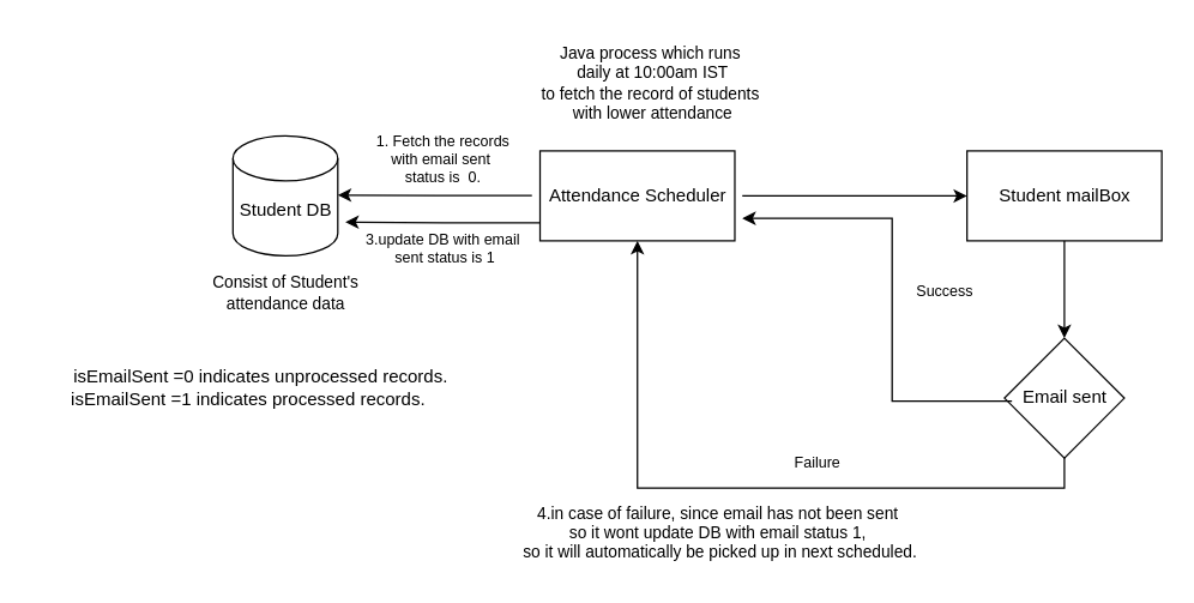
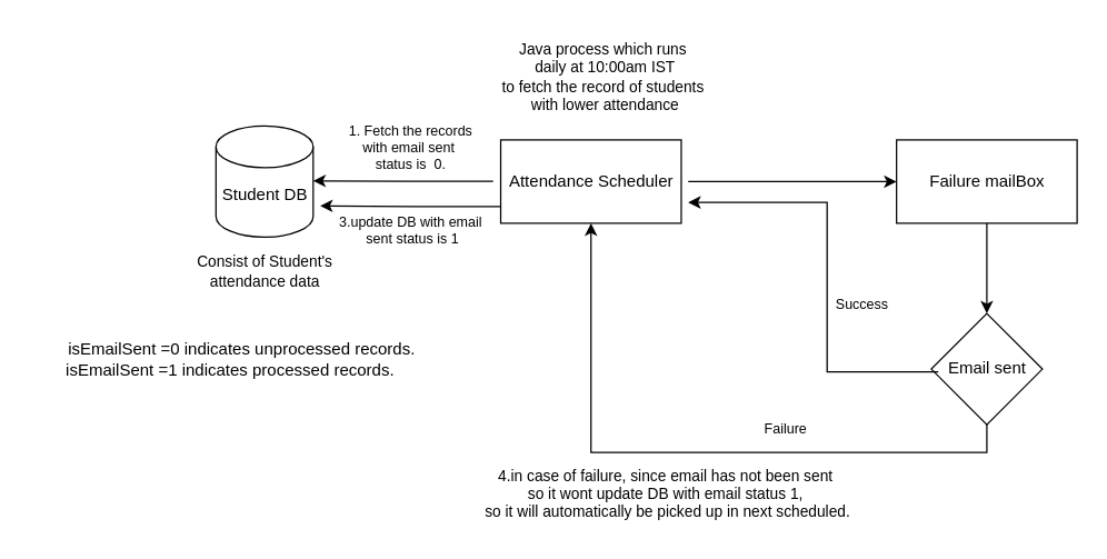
  <mxCell id="0" />
  <mxCell id="1" parent="0" />
  <mxCell id="2" value="" style="shape=cylinder3;whiteSpace=wrap;html=1;boundedLbl=1;backgroundOutline=1;size=15;" vertex="1" parent="1"><mxGeometry x="155" y="90" width="70" height="80" as="geometry" /></mxCell>
  <mxCell id="3" value="Student DB" style="text;html=1;align=center;verticalAlign=middle;resizable=0;points=[];autosize=1;strokeColor=none;fillColor=none;" vertex="1" parent="1"><mxGeometry x="150" y="125" width="80" height="30" as="geometry" /></mxCell>
  <mxCell id="4" value="" style="rounded=0;whiteSpace=wrap;html=1;" vertex="1" parent="1"><mxGeometry x="360" y="100" width="130" height="60" as="geometry" /></mxCell>
  <mxCell id="5" style="edgeStyle=orthogonalEdgeStyle;rounded=0;orthogonalLoop=1;jettySize=auto;html=1;entryX=0;entryY=0.5;entryDx=0;entryDy=0;" edge="1" parent="1" source="6" target="8"><mxGeometry relative="1" as="geometry"><mxPoint x="615" y="125" as="targetPoint" /><Array as="points" /></mxGeometry></mxCell>
  <mxCell id="6" value="Attendance Scheduler" style="text;html=1;align=center;verticalAlign=middle;resizable=0;points=[];autosize=1;strokeColor=none;fillColor=none;" vertex="1" parent="1"><mxGeometry x="355" y="115" width="140" height="30" as="geometry" /></mxCell>
  <mxCell id="7" style="edgeStyle=orthogonalEdgeStyle;rounded=0;orthogonalLoop=1;jettySize=auto;html=1;entryX=0.5;entryY=0;entryDx=0;entryDy=0;" edge="1" parent="1" source="8" target="15"><mxGeometry relative="1" as="geometry" /></mxCell>
  <mxCell id="8" value="" style="rounded=0;whiteSpace=wrap;html=1;" vertex="1" parent="1"><mxGeometry x="645" y="100" width="130" height="60" as="geometry" /></mxCell>
- <mxCell id="9" value="Student mailBox" style="text;html=1;align=center;verticalAlign=middle;resizable=0;points=[];autosize=1;strokeColor=none;fillColor=none;" vertex="1" parent="1"><mxGeometry x="655" y="115" width="110" height="30" as="geometry" /></mxCell>
+ <mxCell id="9" value="Failure mailBox" style="text;html=1;align=center;verticalAlign=middle;resizable=0;points=[];autosize=1;strokeColor=none;fillColor=none;" vertex="1" parent="1"><mxGeometry x="655" y="115" width="110" height="30" as="geometry" /></mxCell>
  <mxCell id="10" style="edgeStyle=orthogonalEdgeStyle;rounded=0;orthogonalLoop=1;jettySize=auto;html=1;entryX=0.986;entryY=0.157;entryDx=0;entryDy=0;entryPerimeter=0;exitX=-0.003;exitY=0.49;exitDx=0;exitDy=0;exitPerimeter=0;" edge="1" parent="1" source="6"><mxGeometry relative="1" as="geometry"><mxPoint x="364.94" y="129.52" as="sourcePoint" /><mxPoint x="225" y="129.52" as="targetPoint" /></mxGeometry></mxCell>
  <mxCell id="11" value="Consist of Student's&lt;div style=&quot;font-size: 11px;&quot;&gt;attendance data&lt;/div&gt;" style="text;html=1;align=center;verticalAlign=middle;resizable=0;points=[];autosize=1;strokeColor=none;fillColor=none;fontSize=11;" vertex="1" parent="1"><mxGeometry x="130" y="175" width="120" height="40" as="geometry" /></mxCell>
  <mxCell id="12" value="Java process which runs&amp;nbsp;&lt;div style=&quot;font-size: 11px;&quot;&gt;daily at 10:00am IST&lt;/div&gt;&lt;div style=&quot;font-size: 11px;&quot;&gt;to fetch the record of students&amp;nbsp;&lt;/div&gt;&lt;div style=&quot;font-size: 11px;&quot;&gt;with lower attendance&lt;/div&gt;" style="text;html=1;align=center;verticalAlign=middle;resizable=0;points=[];autosize=1;strokeColor=none;fillColor=none;fontSize=11;" vertex="1" parent="1"><mxGeometry x="350" y="20" width="170" height="70" as="geometry" /></mxCell>
  <mxCell id="13" value="1. Fetch the records&lt;div style=&quot;font-size: 10px;&quot;&gt;with email sent&amp;nbsp;&lt;/div&gt;&lt;div style=&quot;font-size: 10px;&quot;&gt;status is&amp;nbsp; 0.&lt;/div&gt;" style="text;html=1;align=center;verticalAlign=middle;resizable=0;points=[];autosize=1;strokeColor=none;fillColor=none;fontSize=10;" vertex="1" parent="1"><mxGeometry x="240" y="80" width="110" height="50" as="geometry" /></mxCell>
  <mxCell id="14" style="edgeStyle=orthogonalEdgeStyle;rounded=0;orthogonalLoop=1;jettySize=auto;html=1;exitX=0.5;exitY=1;exitDx=0;exitDy=0;entryX=0.5;entryY=1;entryDx=0;entryDy=0;" edge="1" parent="1" source="15" target="4"><mxGeometry relative="1" as="geometry" /></mxCell>
  <mxCell id="15" value="" style="rhombus;whiteSpace=wrap;html=1;" vertex="1" parent="1"><mxGeometry x="670" y="225" width="80" height="80" as="geometry" /></mxCell>
  <mxCell id="16" value="Email sent" style="text;html=1;align=center;verticalAlign=middle;resizable=0;points=[];autosize=1;strokeColor=none;fillColor=none;" vertex="1" parent="1"><mxGeometry x="670" y="250" width="80" height="30" as="geometry" /></mxCell>
- <mxCell id="17" value="Success" style="text;html=1;align=center;verticalAlign=middle;resizable=0;points=[];autosize=1;strokeColor=none;fillColor=none;fontSize=10;" vertex="1" parent="1"><mxGeometry x="600" y="178" width="60" height="30" as="geometry" /></mxCell>
+ <mxCell id="17" value="Success" style="text;html=1;align=center;verticalAlign=middle;resizable=0;points=[];autosize=1;strokeColor=none;fillColor=none;fontSize=10;" vertex="1" parent="1"><mxGeometry x="590" y="203" width="60" height="30" as="geometry" /></mxCell>
  <mxCell id="18" style="edgeStyle=orthogonalEdgeStyle;rounded=0;orthogonalLoop=1;jettySize=auto;html=1;entryX=0.786;entryY=0.935;entryDx=0;entryDy=0;entryPerimeter=0;" edge="1" parent="1"><mxGeometry relative="1" as="geometry"><mxPoint x="675" y="267" as="sourcePoint" /><mxPoint x="495" y="145" as="targetPoint" /><Array as="points"><mxPoint x="595" y="267" /><mxPoint x="595" y="145" /></Array></mxGeometry></mxCell>
  <mxCell id="19" style="edgeStyle=orthogonalEdgeStyle;rounded=0;orthogonalLoop=1;jettySize=auto;html=1;entryX=0.986;entryY=0.157;entryDx=0;entryDy=0;entryPerimeter=0;exitX=-0.003;exitY=0.49;exitDx=0;exitDy=0;exitPerimeter=0;" edge="1" parent="1"><mxGeometry relative="1" as="geometry"><mxPoint x="360" y="147.95" as="sourcePoint" /><mxPoint x="230" y="147.47" as="targetPoint" /><Array as="points"><mxPoint x="296" y="147" /></Array></mxGeometry></mxCell>
  <mxCell id="20" value="3.update DB with email&lt;div style=&quot;font-size: 10px;&quot;&gt;&lt;span style=&quot;background-color: initial; font-size: 10px;&quot;&gt;&amp;nbsp;sent&amp;nbsp;&lt;/span&gt;&lt;span style=&quot;background-color: initial; font-size: 10px;&quot;&gt;status is 1&lt;/span&gt;&lt;/div&gt;" style="text;html=1;align=center;verticalAlign=middle;resizable=0;points=[];autosize=1;strokeColor=none;fillColor=none;fontSize=10;fontStyle=0" vertex="1" parent="1"><mxGeometry x="230" y="145" width="130" height="40" as="geometry" /></mxCell>
- <mxCell id="21" value="&lt;font style=&quot;font-size: 10px;&quot;&gt;Failure&lt;/font&gt;" style="text;html=1;align=center;verticalAlign=middle;resizable=0;points=[];autosize=1;strokeColor=none;fillColor=none;fontSize=10;" vertex="1" parent="1"><mxGeometry x="520" y="293" width="50" height="30" as="geometry" /></mxCell>
+ <mxCell id="21" value="&lt;font style=&quot;font-size: 10px;&quot;&gt;Failure&lt;/font&gt;" style="text;html=1;align=center;verticalAlign=middle;resizable=0;points=[];autosize=1;strokeColor=none;fillColor=none;fontSize=10;" vertex="1" parent="1"><mxGeometry x="540" y="293" width="50" height="30" as="geometry" /></mxCell>
  <mxCell id="22" value="4.in case of failure, since email has not been sent&amp;nbsp;&lt;div style=&quot;font-size: 11px;&quot;&gt;so it wont update DB with email status 1,&amp;nbsp;&lt;/div&gt;&lt;div style=&quot;font-size: 11px;&quot;&gt;so it will automatically be picked up in next scheduled.&lt;/div&gt;" style="text;html=1;align=center;verticalAlign=middle;resizable=0;points=[];autosize=1;strokeColor=none;fillColor=none;fontSize=11;" vertex="1" parent="1"><mxGeometry x="335" y="330" width="290" height="50" as="geometry" /></mxCell>
  <mxCell id="23" value="&amp;nbsp; &amp;nbsp; &amp;nbsp;isEmailSent =0 indicates unprocessed records.&lt;div&gt;isEmailSent =1 indicates processed records.&lt;br&gt;&lt;/div&gt;" style="text;html=1;align=center;verticalAlign=middle;resizable=0;points=[];autosize=1;strokeColor=none;fillColor=none;" vertex="1" parent="1"><mxGeometry x="20" y="238" width="290" height="40" as="geometry" /></mxCell>
